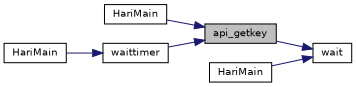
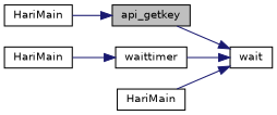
  digraph {
    rankdir=RL
    node [color=black fillcolor=white fontname=Helvetica fontsize=10 shape=record style=filled]
    edge [color=midnightblue dir=back fontname=Helvetica fontsize=10 labelfontname=Helvetica labelfontsize=10 style=solid]
    n1 [fillcolor=grey75 fontcolor=black height=0.2 label=api_getkey width=0.4]
    n2 [height=0.2 label=HariMain width=0.4]
    n3 [height=0.2 label=waittimer width=0.4]
    n4 [height=0.2 label=wait width=0.4]
    n5 [height=0.2 label=HariMain width=0.4]
    n6 [height=0.2 label=HariMain width=0.4]
    n1 -> n2
-   n1 -> n3
+   n4 -> n3
    n3 -> n6
    n4 -> n1
    n4 -> n5
  }
